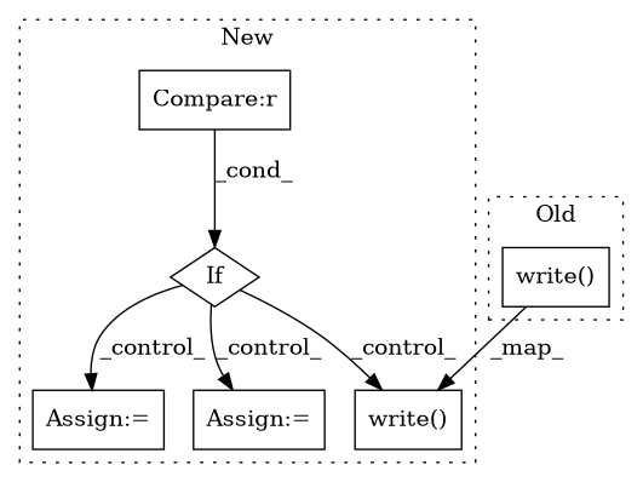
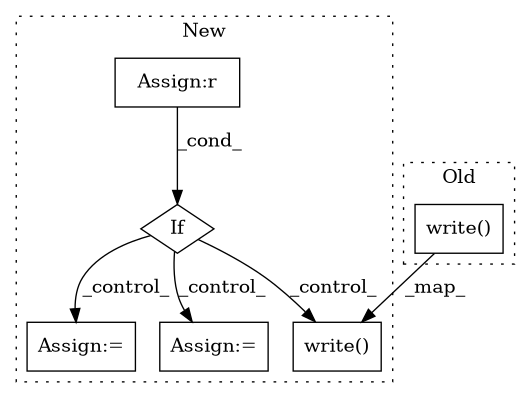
  digraph {
    node [a=75 l=3 shape=box]
    n1 [l="17,1" label="write()" s="9599,9642"]
    n2 [a=96 label=If s=7925 shape=diamond]
-   n3 [a=40 l=30 label="Compare:r" s=7928]
+   n3 [a=40 l=30 label="Assign:r" s=7928]
    n4 [a=68 label="Assign:=" s=8141]
    n5 [a=68 label="Assign:=" s=11471]
    n6 [l="17,1" label="write()" s="8608,8651"]
    subgraph cluster_1 {
      label=New
      style=dotted
      n1
      n2
      n3
      n4
      n5
    }
    subgraph cluster_2 {
      label=Old
      style=dotted
      n6
    }
    n2 -> n1 [label=_control_]
    n2 -> n4 [label=_control_]
    n2 -> n5 [label=_control_]
    n3 -> n2 [label=_cond_]
    n6 -> n1 [label=_map_]
  }
